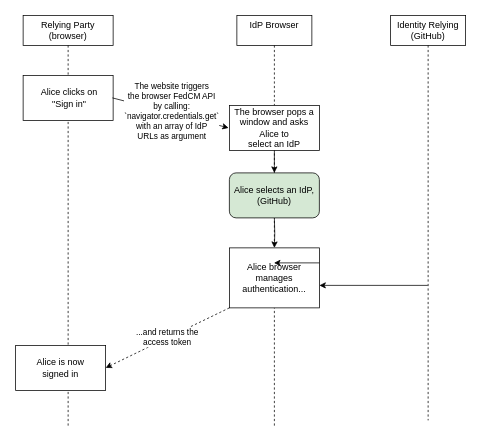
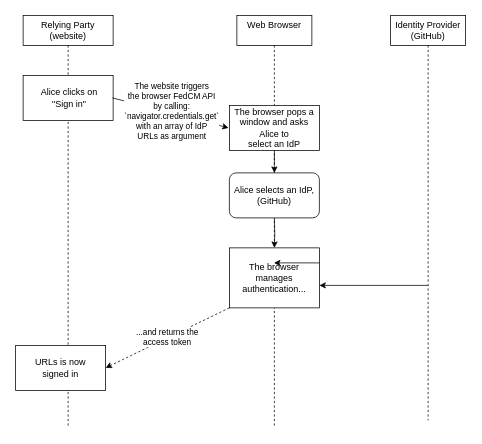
  <mxCell id="0" />
  <mxCell id="1" parent="0" />
- <mxCell id="2" value="&lt;div&gt;Relying Party &lt;br&gt;&lt;/div&gt;&lt;div&gt;(browser) &lt;/div&gt;" style="shape=umlLifeline;perimeter=lifelinePerimeter;whiteSpace=wrap;html=1;container=0;dropTarget=0;collapsible=0;recursiveResize=0;outlineConnect=0;portConstraint=eastwest;newEdgeStyle={&quot;edgeStyle&quot;:&quot;elbowEdgeStyle&quot;,&quot;elbow&quot;:&quot;vertical&quot;,&quot;curved&quot;:0,&quot;rounded&quot;:0};" vertex="1" parent="1"><mxGeometry x="30" y="20" width="120" height="550" as="geometry" /></mxCell>
- <mxCell id="3" value="&lt;div&gt;IdP Browser&lt;br&gt;&lt;/div&gt;&lt;div&gt;&lt;br&gt;&lt;/div&gt;" style="shape=umlLifeline;perimeter=lifelinePerimeter;whiteSpace=wrap;html=1;container=0;dropTarget=0;collapsible=0;recursiveResize=0;outlineConnect=0;portConstraint=eastwest;newEdgeStyle={&quot;edgeStyle&quot;:&quot;elbowEdgeStyle&quot;,&quot;elbow&quot;:&quot;vertical&quot;,&quot;curved&quot;:0,&quot;rounded&quot;:0};" vertex="1" parent="1"><mxGeometry x="315" y="20" width="100" height="550" as="geometry" /></mxCell>
+ <mxCell id="2" value="&lt;div&gt;Relying Party &lt;br&gt;&lt;/div&gt;&lt;div&gt;(website) &lt;/div&gt;" style="shape=umlLifeline;perimeter=lifelinePerimeter;whiteSpace=wrap;html=1;container=0;dropTarget=0;collapsible=0;recursiveResize=0;outlineConnect=0;portConstraint=eastwest;newEdgeStyle={&quot;edgeStyle&quot;:&quot;elbowEdgeStyle&quot;,&quot;elbow&quot;:&quot;vertical&quot;,&quot;curved&quot;:0,&quot;rounded&quot;:0};" vertex="1" parent="1"><mxGeometry x="30" y="20" width="120" height="550" as="geometry" /></mxCell>
+ <mxCell id="3" value="&lt;div&gt;Web Browser&lt;br&gt;&lt;/div&gt;&lt;div&gt;&lt;br&gt;&lt;/div&gt;" style="shape=umlLifeline;perimeter=lifelinePerimeter;whiteSpace=wrap;html=1;container=0;dropTarget=0;collapsible=0;recursiveResize=0;outlineConnect=0;portConstraint=eastwest;newEdgeStyle={&quot;edgeStyle&quot;:&quot;elbowEdgeStyle&quot;,&quot;elbow&quot;:&quot;vertical&quot;,&quot;curved&quot;:0,&quot;rounded&quot;:0};" vertex="1" parent="1"><mxGeometry x="315" y="20" width="100" height="550" as="geometry" /></mxCell>
  <mxCell id="4" value="" style="edgeStyle=orthogonalEdgeStyle;rounded=0;orthogonalLoop=1;jettySize=auto;html=1;" edge="1" parent="1" source="5"><mxGeometry relative="1" as="geometry"><mxPoint x="364.966" y="230" as="targetPoint" /></mxGeometry></mxCell>
  <mxCell id="5" value="The browser pops a window and asks Alice to &lt;br&gt;select an IdP" style="rounded=0;whiteSpace=wrap;html=1;" vertex="1" parent="1"><mxGeometry x="305" y="140" width="120" height="60" as="geometry" /></mxCell>
  <mxCell id="6" value="&lt;div align=&quot;center&quot;&gt;&lt;font style=&quot;font-size: 12px;&quot;&gt;&amp;nbsp;Alice clicks on&lt;/font&gt;&lt;/div&gt;&lt;div align=&quot;center&quot;&gt;&lt;font style=&quot;font-size: 12px;&quot;&gt;&amp;nbsp;&quot;Sign in&quot;&lt;/font&gt;&lt;/div&gt;" style="rounded=0;whiteSpace=wrap;html=1;align=center;" vertex="1" parent="1"><mxGeometry x="30" y="100" width="120" height="60" as="geometry" /></mxCell>
  <mxCell id="7" value="" style="endArrow=classic;html=1;rounded=0;exitX=1;exitY=0.5;exitDx=0;exitDy=0;entryX=0;entryY=0.5;entryDx=0;entryDy=0;" edge="1" parent="1"><mxGeometry width="50" height="50" relative="1" as="geometry"><mxPoint x="149" y="130" as="sourcePoint" /><mxPoint x="304" y="170" as="targetPoint" /></mxGeometry></mxCell>
  <mxCell id="8" value="&lt;div&gt;The website triggers &lt;br&gt;&lt;/div&gt;&lt;div&gt;the browser FedCM API &lt;br&gt;&lt;/div&gt;&lt;div&gt;by calling:&lt;br&gt;`navigator.credentials.get`&lt;br&gt;&lt;/div&gt;&lt;div&gt;with an array of IdP &lt;br&gt;&lt;/div&gt;&lt;div&gt;URLs as argument&lt;/div&gt;" style="edgeLabel;html=1;align=center;verticalAlign=middle;resizable=0;points=[];" vertex="1" connectable="0" parent="7"><mxGeometry x="0.001" y="3" relative="1" as="geometry"><mxPoint as="offset" /></mxGeometry></mxCell>
- <mxCell id="9" value="&lt;div align=&quot;center&quot;&gt;Alice is now &lt;br&gt;&lt;/div&gt;&lt;div align=&quot;center&quot;&gt;signed in&lt;br&gt;&lt;/div&gt;" style="rounded=0;whiteSpace=wrap;html=1;align=center;" vertex="1" parent="1"><mxGeometry x="20" y="460" width="120" height="60" as="geometry" /></mxCell>
- <mxCell id="10" value="&lt;div&gt;Identity Relying&lt;/div&gt;&lt;div&gt;(GitHub)&lt;br&gt;&lt;/div&gt;" style="shape=umlLifeline;perimeter=lifelinePerimeter;whiteSpace=wrap;html=1;container=0;dropTarget=0;collapsible=0;recursiveResize=0;outlineConnect=0;portConstraint=eastwest;newEdgeStyle={&quot;edgeStyle&quot;:&quot;elbowEdgeStyle&quot;,&quot;elbow&quot;:&quot;vertical&quot;,&quot;curved&quot;:0,&quot;rounded&quot;:0};" vertex="1" parent="1"><mxGeometry x="520" y="20" width="100" height="540" as="geometry" /></mxCell>
+ <mxCell id="9" value="&lt;div align=&quot;center&quot;&gt;URLs is now &lt;br&gt;&lt;/div&gt;&lt;div align=&quot;center&quot;&gt;signed in&lt;br&gt;&lt;/div&gt;" style="rounded=0;whiteSpace=wrap;html=1;align=center;" vertex="1" parent="1"><mxGeometry x="20" y="460" width="120" height="60" as="geometry" /></mxCell>
+ <mxCell id="10" value="&lt;div&gt;Identity Provider&lt;/div&gt;&lt;div&gt;(GitHub)&lt;br&gt;&lt;/div&gt;" style="shape=umlLifeline;perimeter=lifelinePerimeter;whiteSpace=wrap;html=1;container=0;dropTarget=0;collapsible=0;recursiveResize=0;outlineConnect=0;portConstraint=eastwest;newEdgeStyle={&quot;edgeStyle&quot;:&quot;elbowEdgeStyle&quot;,&quot;elbow&quot;:&quot;vertical&quot;,&quot;curved&quot;:0,&quot;rounded&quot;:0};" vertex="1" parent="1"><mxGeometry x="520" y="20" width="100" height="540" as="geometry" /></mxCell>
  <mxCell id="11" value="" style="edgeStyle=orthogonalEdgeStyle;rounded=0;orthogonalLoop=1;jettySize=auto;html=1;" edge="1" parent="1" target="12"><mxGeometry relative="1" as="geometry"><mxPoint x="365" y="290" as="sourcePoint" /></mxGeometry></mxCell>
- <mxCell id="12" value="Alice browser manages authentication..." style="whiteSpace=wrap;html=1;rounded=0;" vertex="1" parent="1"><mxGeometry x="305" y="330" width="120" height="80" as="geometry" /></mxCell>
+ <mxCell id="12" value="The browser manages authentication..." style="whiteSpace=wrap;html=1;rounded=0;" vertex="1" parent="1"><mxGeometry x="305" y="330" width="120" height="80" as="geometry" /></mxCell>
  <mxCell id="13" value="" style="endArrow=classic;html=1;rounded=0;entryX=1;entryY=0.75;entryDx=0;entryDy=0;" edge="1" parent="1"><mxGeometry width="50" height="50" relative="1" as="geometry"><mxPoint x="569.5" y="380" as="sourcePoint" /><mxPoint x="425" y="380" as="targetPoint" /></mxGeometry></mxCell>
  <mxCell id="14" value="" style="endArrow=classic;html=1;rounded=0;entryX=1;entryY=0.5;entryDx=0;entryDy=0;exitX=0;exitY=1;exitDx=0;exitDy=0;dashed=1;" edge="1" parent="1" source="12" target="9"><mxGeometry width="50" height="50" relative="1" as="geometry"><mxPoint x="300" y="440" as="sourcePoint" /><mxPoint x="300" y="350" as="targetPoint" /></mxGeometry></mxCell>
  <mxCell id="15" value="&lt;div&gt;...and returns the&lt;/div&gt;&lt;div&gt;access token&lt;br&gt;&lt;/div&gt;" style="edgeLabel;html=1;align=center;verticalAlign=middle;resizable=0;points=[];" vertex="1" connectable="0" parent="14"><mxGeometry x="0.006" y="-2" relative="1" as="geometry"><mxPoint as="offset" /></mxGeometry></mxCell>
- <mxCell id="16" value="Alice selects an IdP,&lt;br&gt;(GitHub) &lt;br&gt; " style="rounded=1;whiteSpace=wrap;html=1;fillColor=#d5e8d4;" vertex="1" parent="1"><mxGeometry x="305" y="230" width="120" height="60" as="geometry" /></mxCell>
+ <mxCell id="16" value="Alice selects an IdP,&lt;br&gt;(GitHub) &lt;br&gt; " style="rounded=1;whiteSpace=wrap;html=1;" vertex="1" parent="1"><mxGeometry x="305" y="230" width="120" height="60" as="geometry" /></mxCell>
  <mxCell id="17" value="" style="endArrow=classic;html=1;rounded=0;exitX=1;exitY=0.25;exitDx=0;exitDy=0;" edge="1" parent="1" source="12" target="3"><mxGeometry width="50" height="50" relative="1" as="geometry"><mxPoint x="250" y="340" as="sourcePoint" /><mxPoint x="300" y="290" as="targetPoint" /></mxGeometry></mxCell>
